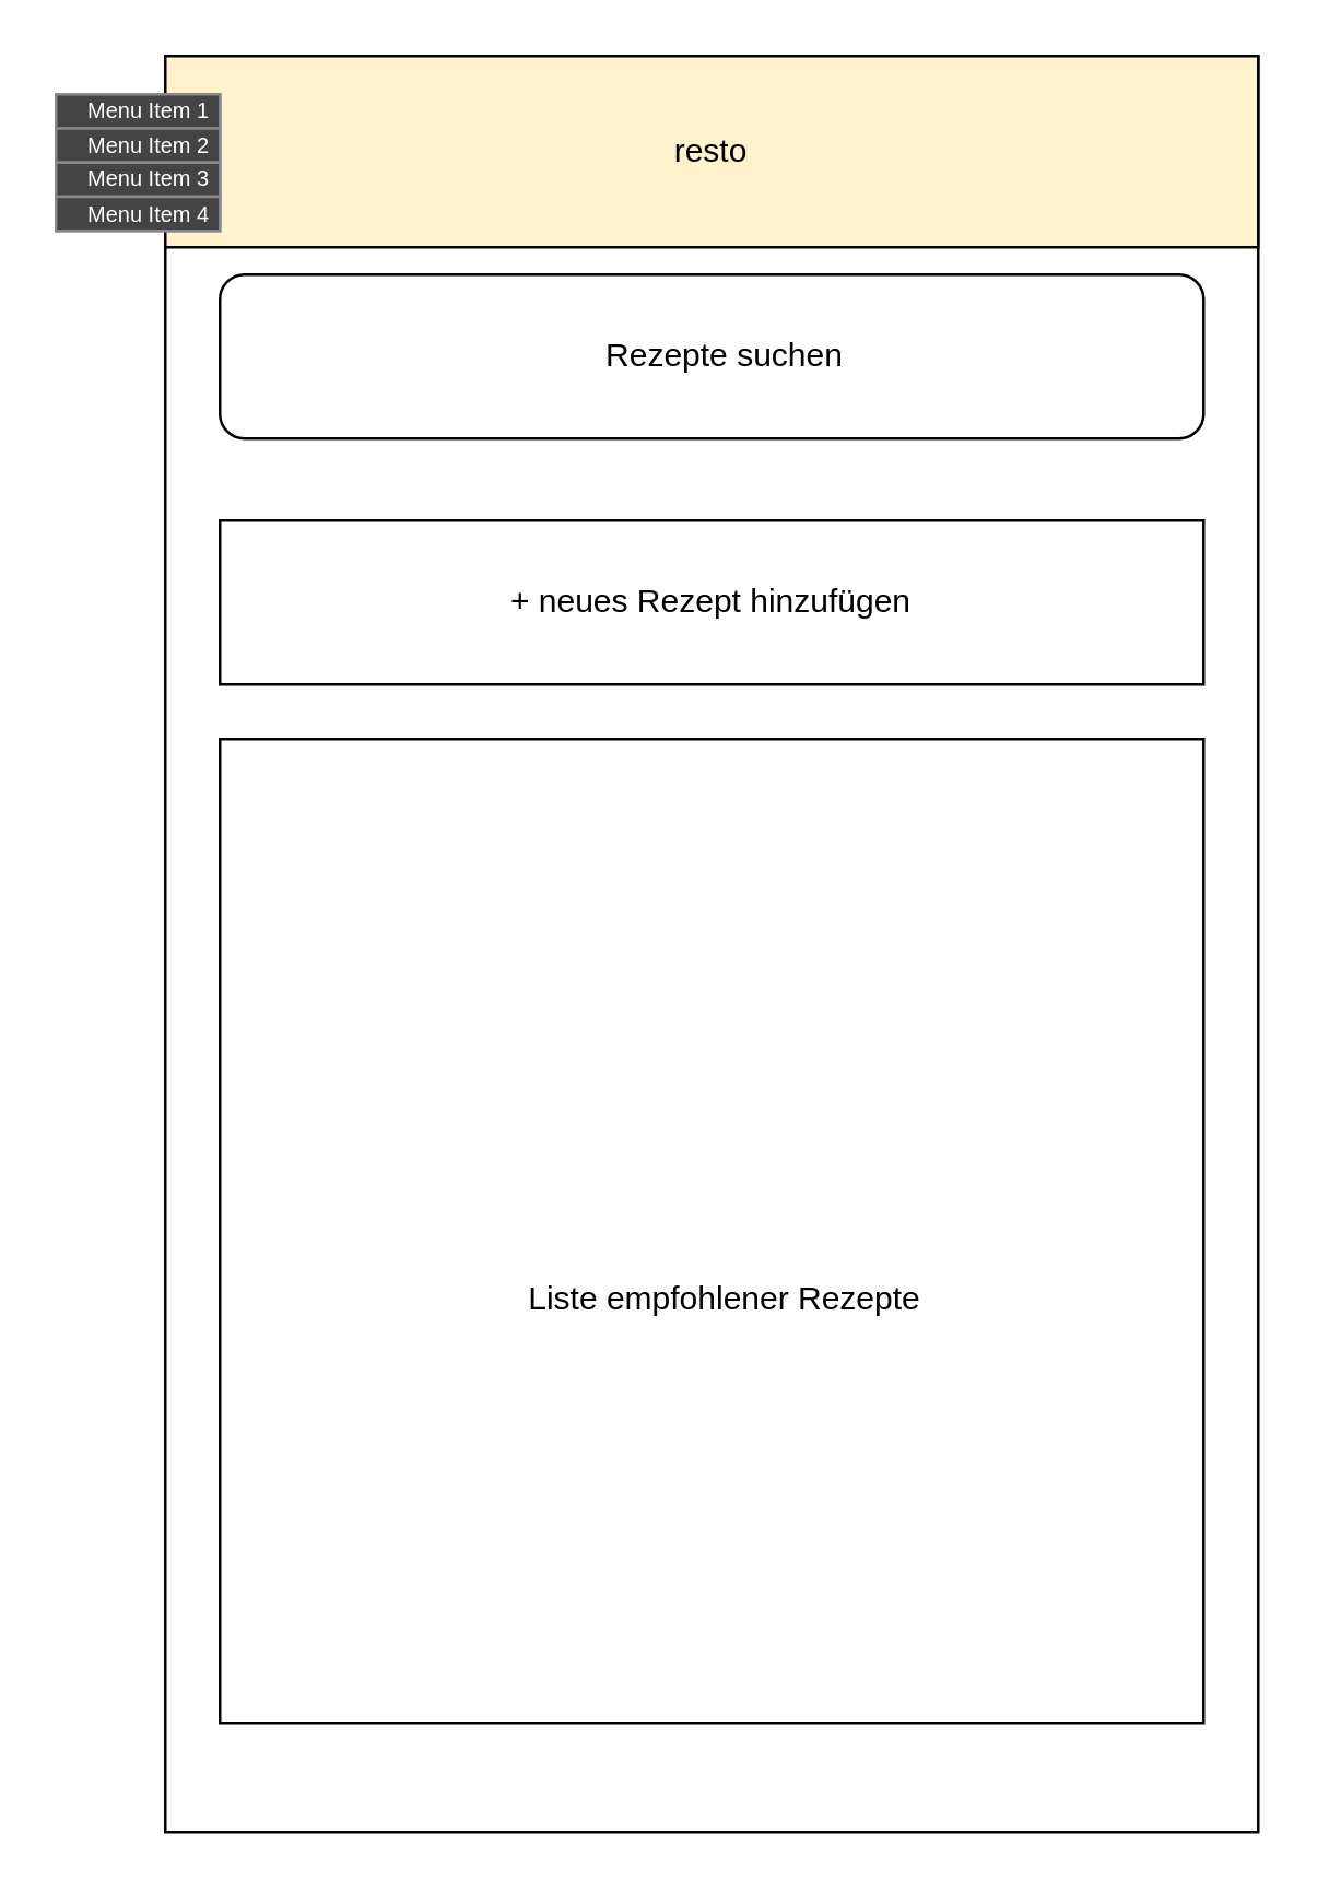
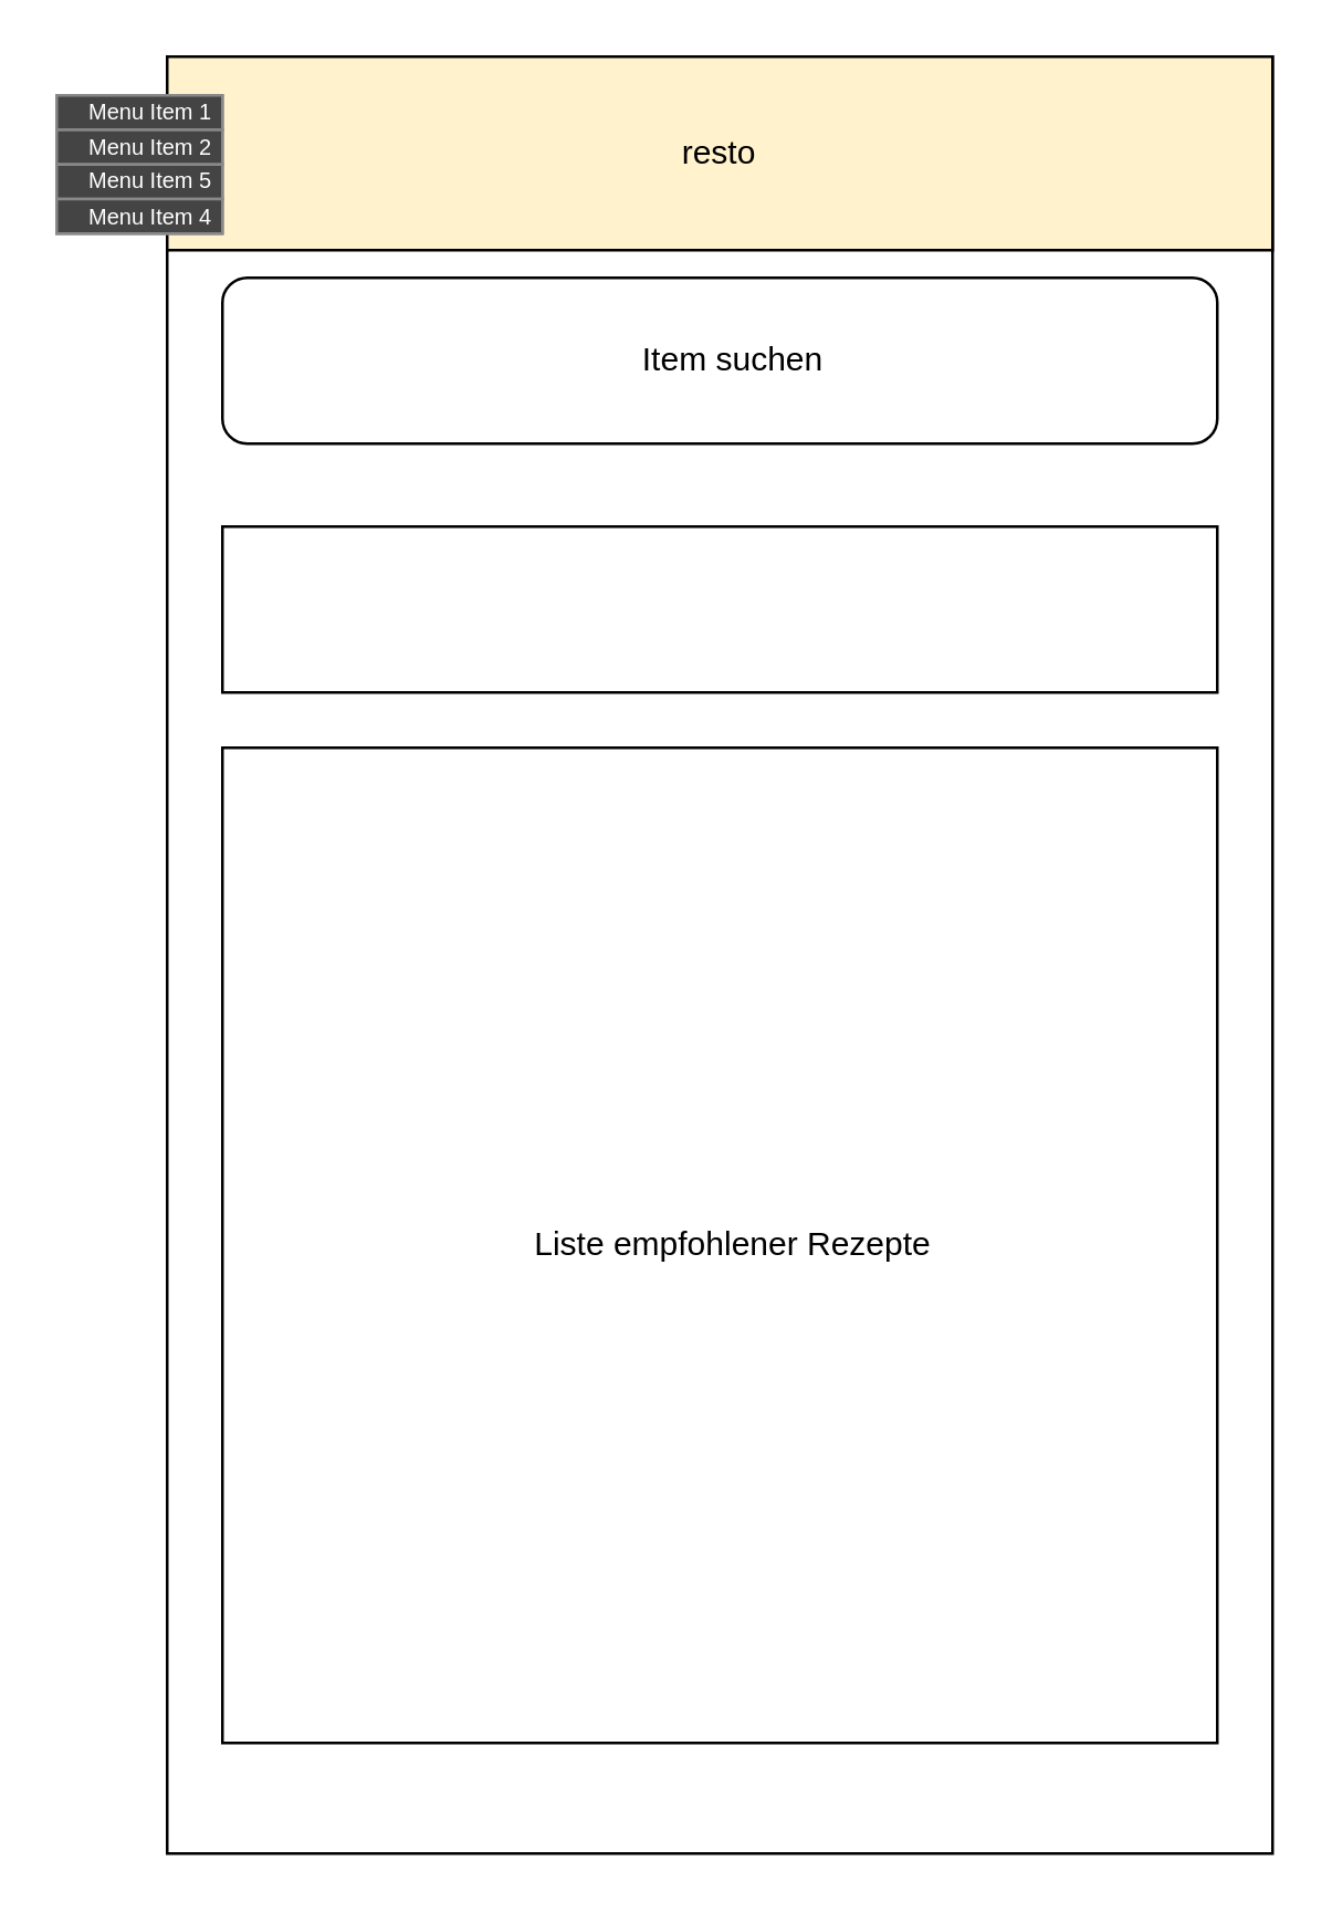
  <mxCell id="0" />
  <mxCell id="1" parent="0" />
  <mxCell id="2" value="" style="rounded=0;whiteSpace=wrap;html=1;" vertex="1" parent="1"><mxGeometry x="60" y="20" width="400" height="650" as="geometry" /></mxCell>
  <mxCell id="3" value="" style="rounded=1;whiteSpace=wrap;html=1;" vertex="1" parent="1"><mxGeometry x="80" y="100" width="360" height="60" as="geometry" /></mxCell>
- <mxCell id="4" value="Rezepte suchen" style="text;html=1;strokeColor=none;fillColor=none;align=center;verticalAlign=middle;whiteSpace=wrap;rounded=0;" vertex="1" parent="1"><mxGeometry x="110" y="100" width="310" height="60" as="geometry" /></mxCell>
+ <mxCell id="4" value="Item suchen" style="text;html=1;strokeColor=none;fillColor=none;align=center;verticalAlign=middle;whiteSpace=wrap;rounded=0;" vertex="1" parent="1"><mxGeometry x="110" y="100" width="310" height="60" as="geometry" /></mxCell>
  <mxCell id="5" value="resto" style="rounded=0;whiteSpace=wrap;html=1;fillColor=#fff2cc;" vertex="1" parent="1"><mxGeometry x="60" y="20" width="400" height="70" as="geometry" /></mxCell>
  <mxCell id="6" value="" style="strokeWidth=1;html=1;shadow=0;dashed=0;shape=mxgraph.android.rrect;rSize=0;strokeColor=#888888;fillColor=#444444;" vertex="1" parent="1"><mxGeometry x="20" y="34" width="60" height="50" as="geometry" /></mxCell>
  <mxCell id="7" value="Menu Item 1" style="strokeColor=inherit;fillColor=inherit;gradientColor=inherit;strokeWidth=1;html=1;shadow=0;dashed=0;shape=mxgraph.android.rrect;rSize=0;align=left;spacingLeft=10;fontSize=8;fontColor=#ffffff;" vertex="1" parent="6"><mxGeometry width="60.0" height="12.5" as="geometry" /></mxCell>
  <mxCell id="8" value="Menu Item 2" style="strokeColor=inherit;fillColor=inherit;gradientColor=inherit;strokeWidth=1;html=1;shadow=0;dashed=0;shape=mxgraph.android.rrect;rSize=0;align=left;spacingLeft=10;fontSize=8;fontColor=#ffffff;" vertex="1" parent="6"><mxGeometry y="12.5" width="60.0" height="12.5" as="geometry" /></mxCell>
- <mxCell id="9" value="Menu Item 3" style="strokeColor=inherit;fillColor=inherit;gradientColor=inherit;strokeWidth=1;html=1;shadow=0;dashed=0;shape=mxgraph.android.rrect;rSize=0;align=left;spacingLeft=10;fontSize=8;fontColor=#ffffff;" vertex="1" parent="6"><mxGeometry y="25" width="60.0" height="12.5" as="geometry" /></mxCell>
+ <mxCell id="9" value="Menu Item 5" style="strokeColor=inherit;fillColor=inherit;gradientColor=inherit;strokeWidth=1;html=1;shadow=0;dashed=0;shape=mxgraph.android.rrect;rSize=0;align=left;spacingLeft=10;fontSize=8;fontColor=#ffffff;" vertex="1" parent="6"><mxGeometry y="25" width="60.0" height="12.5" as="geometry" /></mxCell>
  <mxCell id="10" value="Menu Item 4" style="strokeColor=inherit;fillColor=inherit;gradientColor=inherit;strokeWidth=1;html=1;shadow=0;dashed=0;shape=mxgraph.android.rrect;rSize=0;align=left;spacingLeft=10;fontSize=8;fontColor=#ffffff;" vertex="1" parent="6"><mxGeometry y="37.5" width="60.0" height="12.5" as="geometry" /></mxCell>
  <mxCell id="11" value="" style="rounded=0;whiteSpace=wrap;html=1;" vertex="1" parent="1"><mxGeometry x="80" y="190" width="360" height="60" as="geometry" /></mxCell>
- <mxCell id="12" value="+ neues Rezept hinzufügen" style="text;html=1;strokeColor=none;fillColor=none;align=center;verticalAlign=middle;whiteSpace=wrap;rounded=0;" vertex="1" parent="1"><mxGeometry x="140" y="210" width="240" height="20" as="geometry" /></mxCell>
  <mxCell id="13" value="" style="whiteSpace=wrap;html=1;aspect=fixed;" vertex="1" parent="1"><mxGeometry x="80" y="270" width="360" height="360" as="geometry" /></mxCell>
- <mxCell id="14" value="Liste empfohlener Rezepte" style="text;html=1;strokeColor=none;fillColor=none;align=center;verticalAlign=middle;whiteSpace=wrap;rounded=0;" vertex="1" parent="1"><mxGeometry x="120" y="325" width="290" height="300" as="geometry" /></mxCell>
+ <mxCell id="14" value="Liste empfohlener Rezepte" style="text;html=1;strokeColor=none;fillColor=none;align=center;verticalAlign=middle;whiteSpace=wrap;rounded=0;" vertex="1" parent="1"><mxGeometry x="120" y="300" width="290" height="300" as="geometry" /></mxCell>
